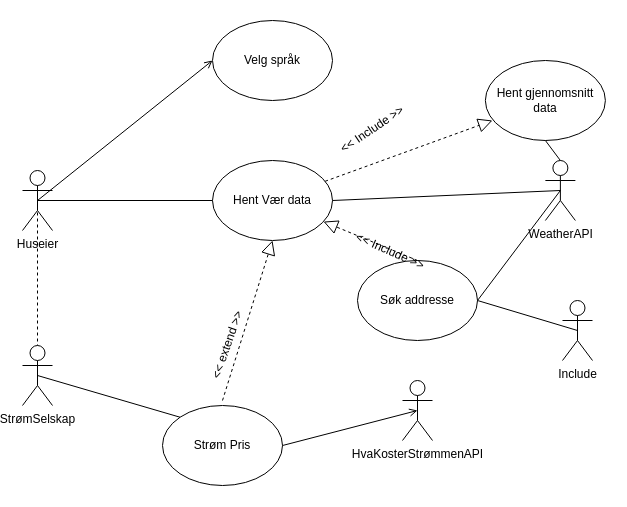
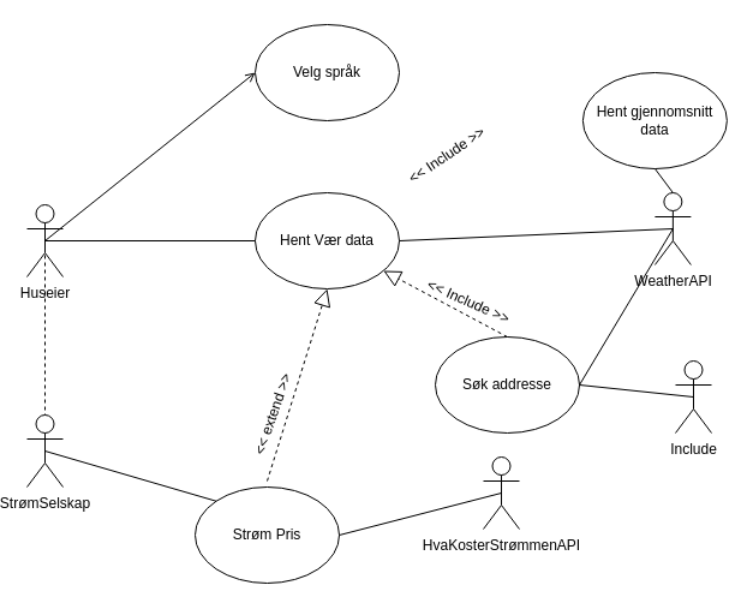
  <mxCell id="0" />
  <mxCell id="1" parent="0" />
  <mxCell id="2" value="Huseier" style="shape=umlActor;verticalLabelPosition=bottom;verticalAlign=top;html=1;outlineConnect=0;" vertex="1" parent="1"><mxGeometry x="20" y="170" width="30" height="60" as="geometry" /></mxCell>
  <mxCell id="3" value="Velg språk" style="ellipse;whiteSpace=wrap;html=1;" vertex="1" parent="1"><mxGeometry x="210" y="20" width="120" height="80" as="geometry" /></mxCell>
  <mxCell id="4" value="WeatherAPI" style="shape=umlActor;verticalLabelPosition=bottom;verticalAlign=top;html=1;outlineConnect=0;" vertex="1" parent="1"><mxGeometry x="542.88" y="160" width="30" height="60" as="geometry" /></mxCell>
  <mxCell id="5" value="" style="endArrow=open;html=1;rounded=0;exitX=0.5;exitY=0.5;exitDx=0;exitDy=0;exitPerimeter=0;entryX=0;entryY=0.5;entryDx=0;entryDy=0;" edge="1" parent="1" source="2" target="3"><mxGeometry width="50" height="50" relative="1" as="geometry"><mxPoint x="290" y="-110" as="sourcePoint" /><mxPoint x="340" y="-160" as="targetPoint" /></mxGeometry></mxCell>
  <mxCell id="6" value="Hent Vær data" style="ellipse;whiteSpace=wrap;html=1;" vertex="1" parent="1"><mxGeometry x="210" y="160" width="120" height="80" as="geometry" /></mxCell>
  <mxCell id="7" value="" style="endArrow=none;html=1;rounded=0;entryX=0.5;entryY=0.5;entryDx=0;entryDy=0;entryPerimeter=0;exitX=1;exitY=0.5;exitDx=0;exitDy=0;" edge="1" parent="1" source="6" target="4"><mxGeometry width="50" height="50" relative="1" as="geometry"><mxPoint x="290" y="90" as="sourcePoint" /><mxPoint x="340" y="40" as="targetPoint" /><Array as="points" /></mxGeometry></mxCell>
  <mxCell id="8" value="" style="endArrow=none;html=1;rounded=0;exitX=0.5;exitY=0.5;exitDx=0;exitDy=0;exitPerimeter=0;entryX=0;entryY=0.5;entryDx=0;entryDy=0;" edge="1" parent="1" source="2" target="6"><mxGeometry width="50" height="50" relative="1" as="geometry"><mxPoint x="45" y="70" as="sourcePoint" /><mxPoint x="220" y="70" as="targetPoint" /></mxGeometry></mxCell>
- <mxCell id="9" value="Søk addresse" style="ellipse;whiteSpace=wrap;html=1;" vertex="1" parent="1"><mxGeometry x="355" y="260" width="120" height="80" as="geometry" /></mxCell>
+ <mxCell id="9" value="Søk addresse" style="ellipse;whiteSpace=wrap;html=1;" vertex="1" parent="1"><mxGeometry x="360" y="280" width="120" height="80" as="geometry" /></mxCell>
  <mxCell id="10" value="Include&lt;div&gt;&lt;br&gt;&lt;/div&gt;" style="shape=umlActor;verticalLabelPosition=bottom;verticalAlign=top;html=1;outlineConnect=0;" vertex="1" parent="1"><mxGeometry x="560" y="300" width="30" height="60" as="geometry" /></mxCell>
  <mxCell id="11" value="" style="endArrow=none;html=1;rounded=0;exitX=1;exitY=0.5;exitDx=0;exitDy=0;entryX=0.5;entryY=0.5;entryDx=0;entryDy=0;entryPerimeter=0;" edge="1" parent="1" source="9" target="10"><mxGeometry width="50" height="50" relative="1" as="geometry"><mxPoint x="360" y="320" as="sourcePoint" /><mxPoint x="535" y="320" as="targetPoint" /></mxGeometry></mxCell>
  <mxCell id="12" value="" style="endArrow=none;html=1;rounded=0;exitX=1;exitY=0.5;exitDx=0;exitDy=0;entryX=0.5;entryY=0.5;entryDx=0;entryDy=0;entryPerimeter=0;" edge="1" parent="1" source="9" target="4"><mxGeometry width="50" height="50" relative="1" as="geometry"><mxPoint x="365" y="230" as="sourcePoint" /><mxPoint x="540" y="230" as="targetPoint" /></mxGeometry></mxCell>
  <mxCell id="13" value="Hent gjennomsnitt data" style="ellipse;whiteSpace=wrap;html=1;" vertex="1" parent="1"><mxGeometry x="482.88" y="60" width="120" height="80" as="geometry" /></mxCell>
- <mxCell id="14" value="" style="endArrow=block;dashed=1;endFill=0;endSize=12;html=1;rounded=0;entryX=0.059;entryY=0.75;entryDx=0;entryDy=0;entryPerimeter=0;" edge="1" parent="1" source="6" target="13"><mxGeometry width="160" relative="1" as="geometry"><mxPoint x="305" y="168" as="sourcePoint" /><mxPoint x="440" y="101" as="targetPoint" /></mxGeometry></mxCell>
  <mxCell id="15" value="&amp;lt;&amp;lt; Include &amp;gt;&amp;gt;" style="text;strokeColor=none;align=center;fillColor=none;html=1;verticalAlign=middle;whiteSpace=wrap;rounded=0;rotation=326;direction=west;" vertex="1" parent="1"><mxGeometry x="290" y="120" width="160" height="18.11" as="geometry" /></mxCell>
  <mxCell id="16" value="" style="endArrow=none;html=1;rounded=0;entryX=0.5;entryY=0;entryDx=0;entryDy=0;entryPerimeter=0;exitX=0.5;exitY=1;exitDx=0;exitDy=0;" edge="1" parent="1" source="13" target="4"><mxGeometry width="50" height="50" relative="1" as="geometry"><mxPoint x="340" y="210" as="sourcePoint" /><mxPoint x="515" y="200" as="targetPoint" /><Array as="points" /></mxGeometry></mxCell>
  <mxCell id="17" value="HvaKosterStrømmenAPI" style="shape=umlActor;verticalLabelPosition=bottom;verticalAlign=top;html=1;outlineConnect=0;" vertex="1" parent="1"><mxGeometry x="400" y="380" width="30" height="60" as="geometry" /></mxCell>
  <mxCell id="18" value="Strøm Pris" style="ellipse;whiteSpace=wrap;html=1;" vertex="1" parent="1"><mxGeometry x="160" y="405" width="120" height="80" as="geometry" /></mxCell>
- <mxCell id="19" value="" style="endArrow=open;html=1;rounded=0;exitX=1;exitY=0.5;exitDx=0;exitDy=0;entryX=0.5;entryY=0.5;entryDx=0;entryDy=0;entryPerimeter=0;" edge="1" parent="1" source="18" target="17"><mxGeometry width="50" height="50" relative="1" as="geometry"><mxPoint x="250" y="300" as="sourcePoint" /><mxPoint x="425" y="430" as="targetPoint" /></mxGeometry></mxCell>
+ <mxCell id="19" value="" style="endArrow=none;html=1;rounded=0;exitX=1;exitY=0.5;exitDx=0;exitDy=0;entryX=0.5;entryY=0.5;entryDx=0;entryDy=0;entryPerimeter=0;" edge="1" parent="1" source="18" target="17"><mxGeometry width="50" height="50" relative="1" as="geometry"><mxPoint x="250" y="300" as="sourcePoint" /><mxPoint x="425" y="430" as="targetPoint" /></mxGeometry></mxCell>
  <mxCell id="20" value="" style="endArrow=block;dashed=1;endFill=0;endSize=12;html=1;rounded=0;entryX=0.428;entryY=1.025;entryDx=0;entryDy=0;entryPerimeter=0;" edge="1" parent="1"><mxGeometry width="160" relative="1" as="geometry"><mxPoint x="220" y="400" as="sourcePoint" /><mxPoint x="270" y="240" as="targetPoint" /></mxGeometry></mxCell>
  <mxCell id="21" value="&amp;lt;&amp;lt; extend &amp;gt;&amp;gt;" style="text;html=1;align=center;verticalAlign=middle;resizable=0;points=[];autosize=1;strokeColor=none;fillColor=none;rotation=289;" vertex="1" parent="1"><mxGeometry x="180" y="330" width="90" height="30" as="geometry" /></mxCell>
  <mxCell id="22" value="" style="endArrow=block;dashed=1;endFill=0;endSize=12;html=1;rounded=0;exitX=0.5;exitY=0;exitDx=0;exitDy=0;" edge="1" parent="1" source="9" target="6"><mxGeometry width="160" relative="1" as="geometry"><mxPoint x="324" y="183" as="sourcePoint" /><mxPoint x="440" y="110" as="targetPoint" /></mxGeometry></mxCell>
  <mxCell id="23" value="&amp;lt;&amp;lt; Include &amp;gt;&amp;gt;" style="text;strokeColor=none;align=center;fillColor=none;html=1;verticalAlign=middle;whiteSpace=wrap;rounded=0;rotation=24;direction=west;" vertex="1" parent="1"><mxGeometry x="326" y="250" width="124" height="1.89" as="geometry" /></mxCell>
  <mxCell id="24" value="StrømSelskap" style="shape=umlActor;verticalLabelPosition=bottom;verticalAlign=top;html=1;outlineConnect=0;" vertex="1" parent="1"><mxGeometry x="20" y="345" width="30" height="60" as="geometry" /></mxCell>
  <mxCell id="25" value="" style="endArrow=none;html=1;rounded=0;exitX=0.5;exitY=0.5;exitDx=0;exitDy=0;exitPerimeter=0;entryX=0;entryY=0;entryDx=0;entryDy=0;" edge="1" parent="1" source="24" target="18"><mxGeometry width="50" height="50" relative="1" as="geometry"><mxPoint x="45" y="210" as="sourcePoint" /><mxPoint x="230" y="415" as="targetPoint" /></mxGeometry></mxCell>
  <mxCell id="26" value="" style="endArrow=none;html=1;rounded=0;exitX=0.5;exitY=0.5;exitDx=0;exitDy=0;exitPerimeter=0;entryX=0.5;entryY=0;entryDx=0;entryDy=0;entryPerimeter=0;dashed=1;" edge="1" parent="1" source="2" target="24"><mxGeometry width="50" height="50" relative="1" as="geometry"><mxPoint x="45" y="385" as="sourcePoint" /><mxPoint x="35" y="350" as="targetPoint" /></mxGeometry></mxCell>
